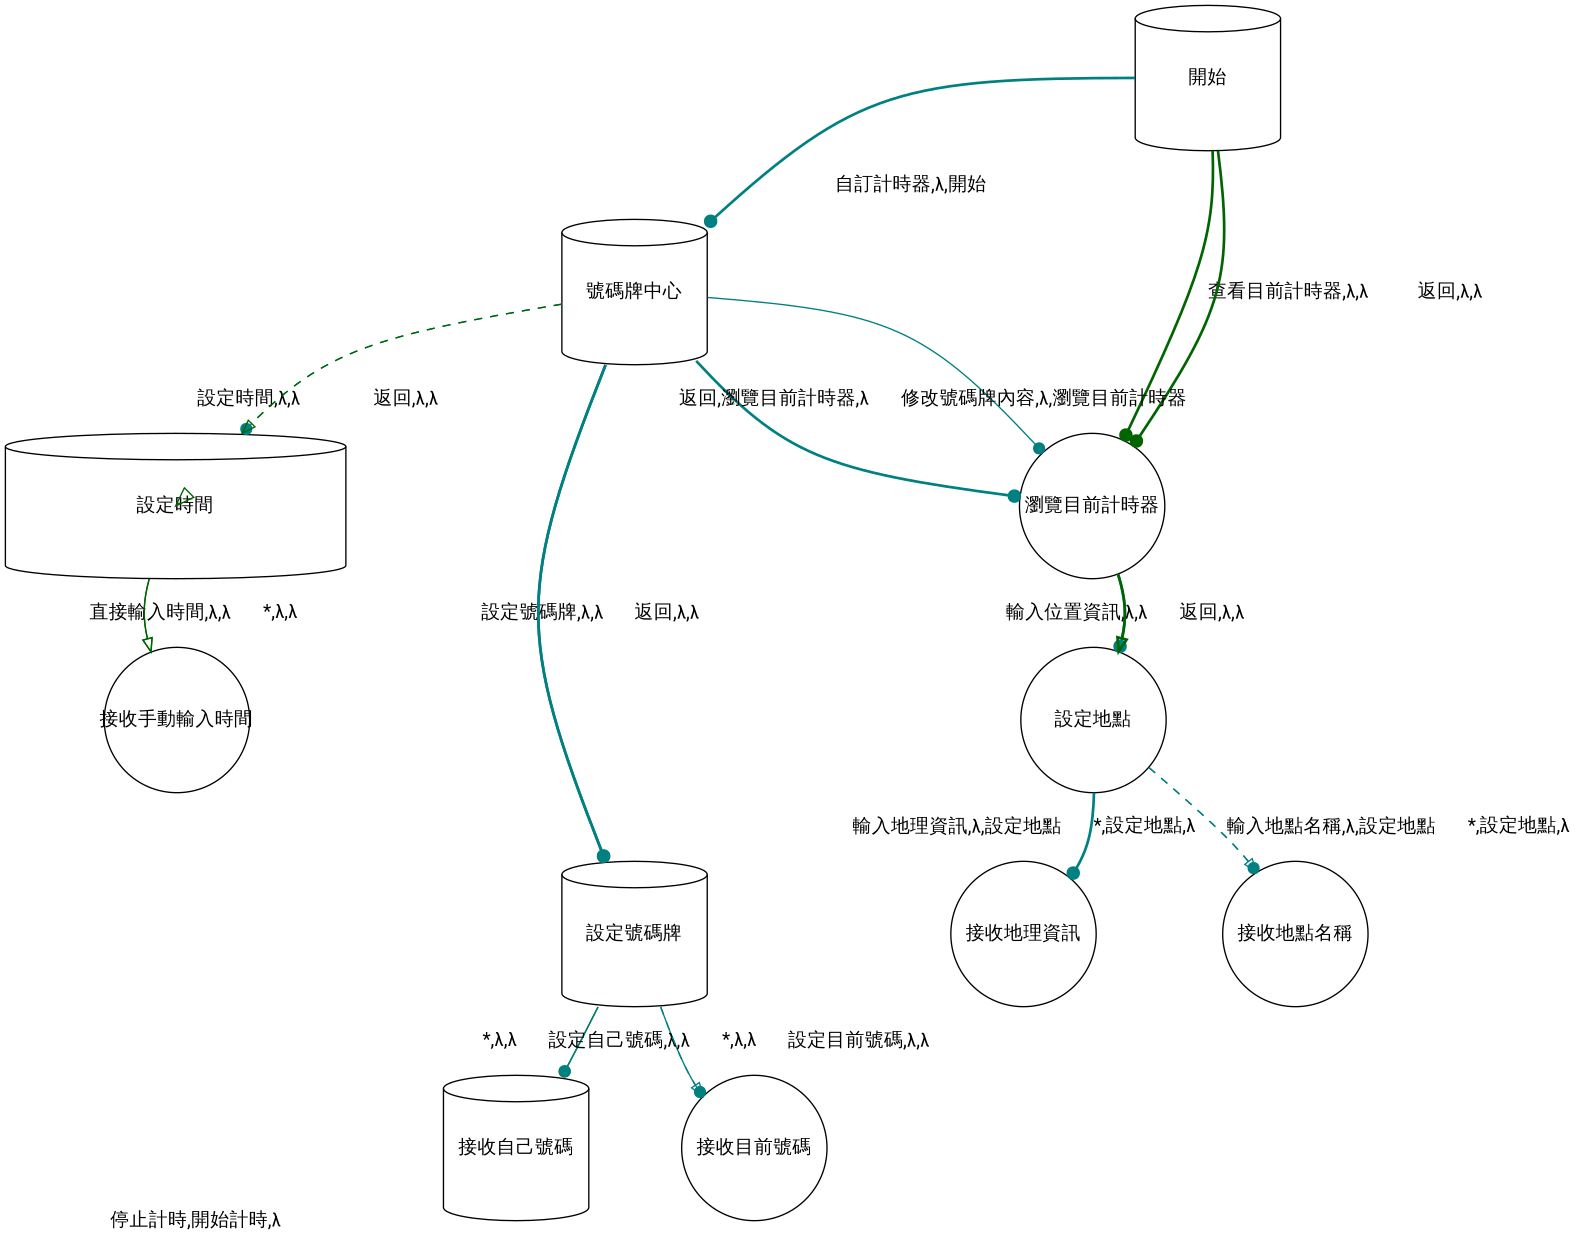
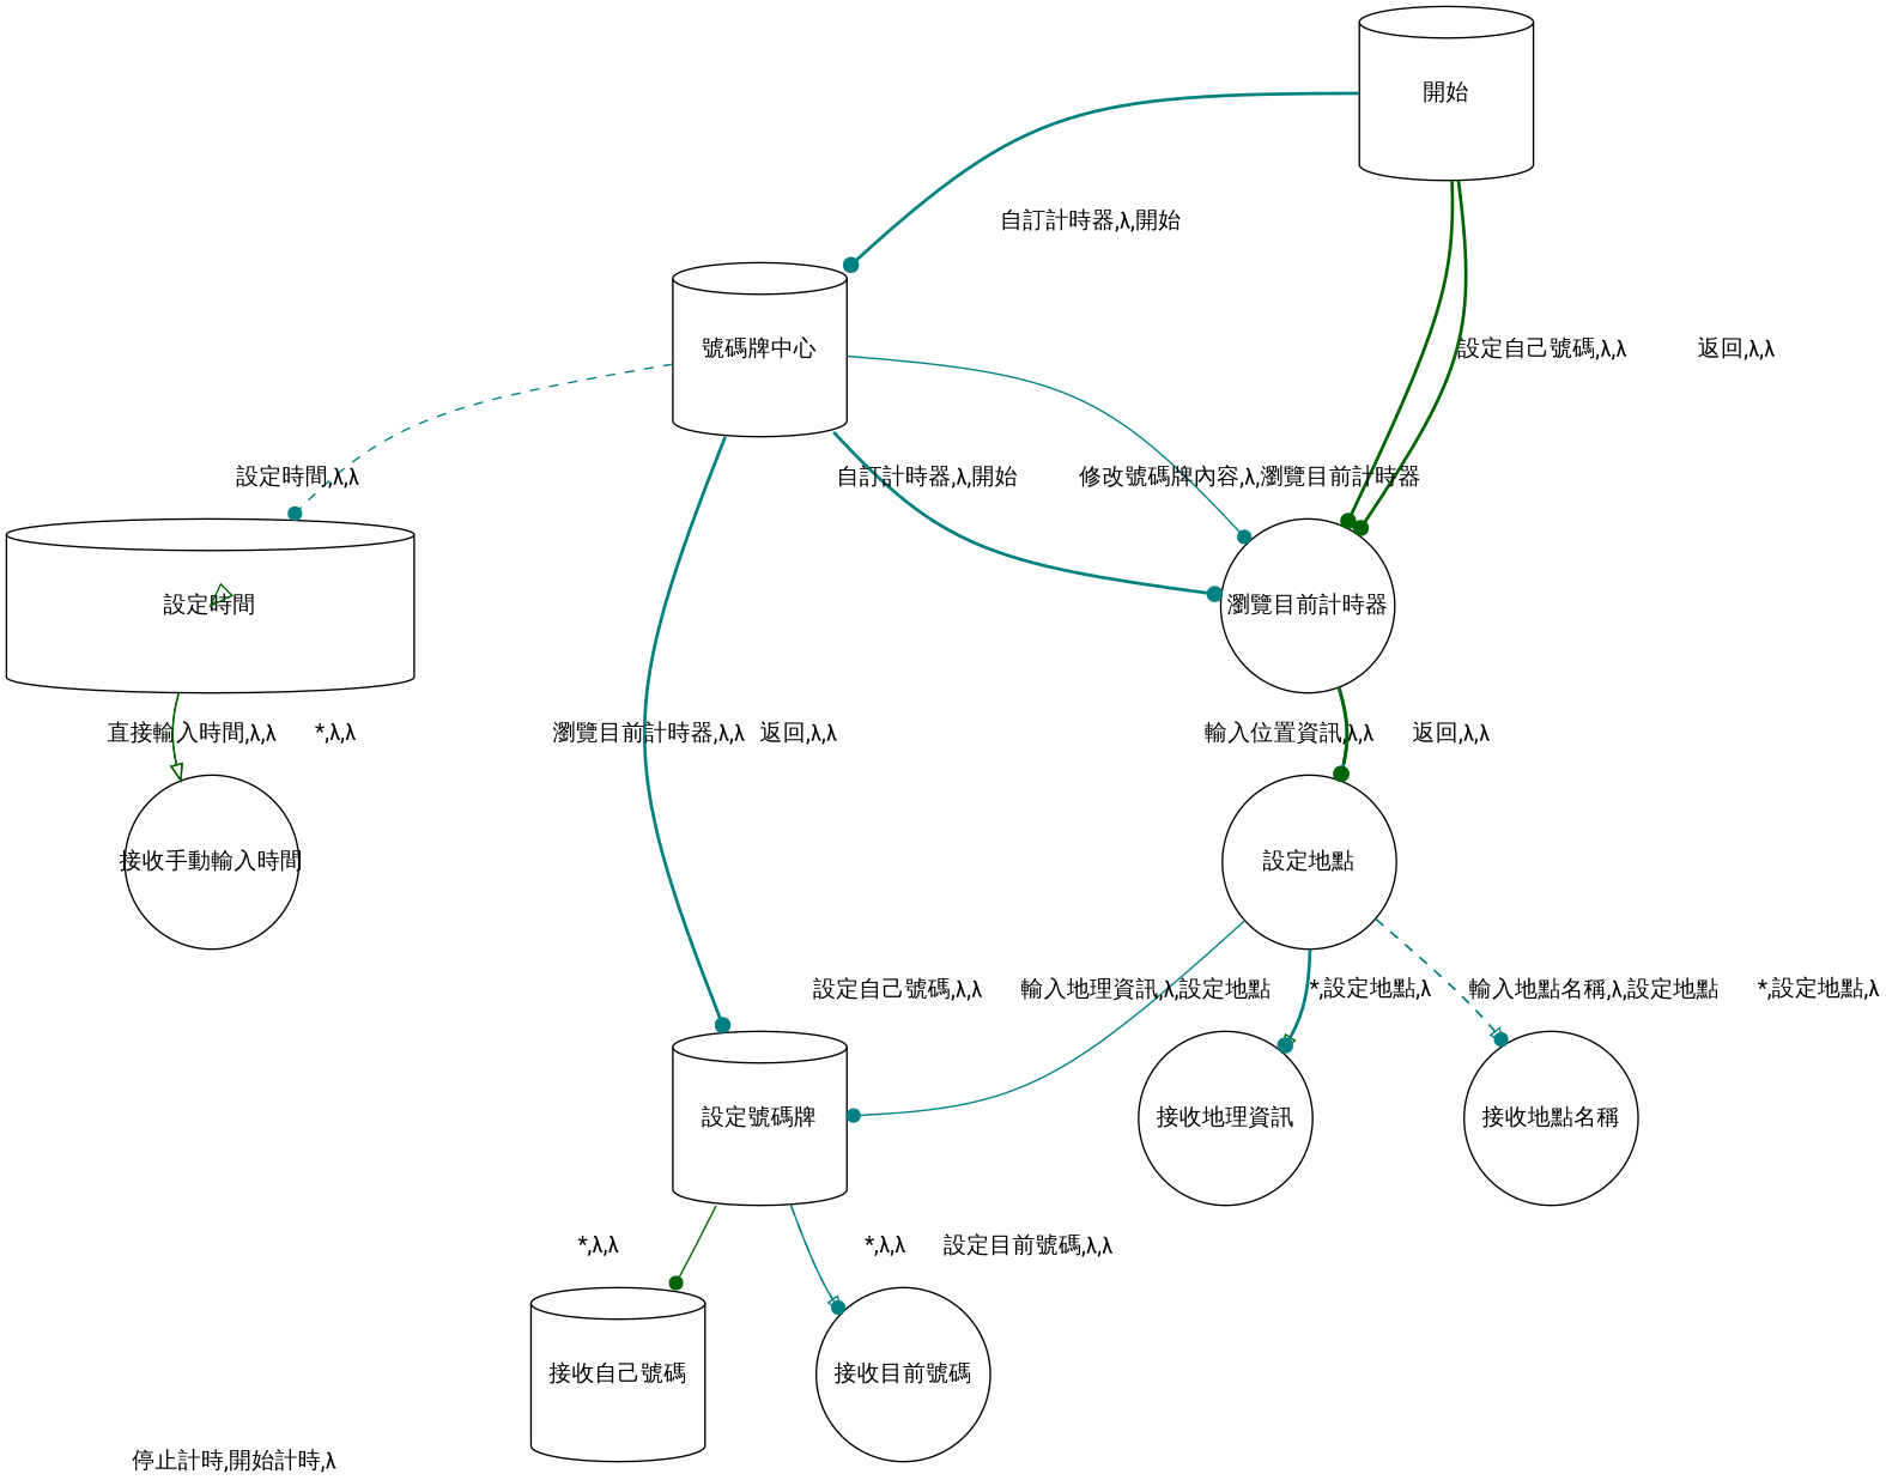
  strict digraph {
    fontname="Roboto Condensed"
    splines=curved
    node [fixedsize=True fontname="Roboto Condensed" shape=circle]
    edge [arrowhead=dot color=teal fontname="Roboto Condensed" style=bold]
    "開始" [height=1.5 shape=cylinder width=1.5]
    "號碼牌中心" [height=1.5 shape=cylinder width=1.5]
    "瀏覽目前計時器" [height=1.5 width=1.5]
    "設定時間" [height=1.5 shape=cylinder width=1.5]
    "設定號碼牌" [height=1.5 shape=cylinder width=1.5]
    "設定地點" [height=1.5 width=1.5]
    "接收手動輸入時間" [height=1.5 width=1.5]
    "接收自己號碼" [height=1.5 shape=cylinder width=1.5]
    "接收目前號碼" [height=1.5 width=1.5]
    "接收地點名稱" [height=1.5 width=1.5]
    "接收地理資訊" [height=1.5 width=1.5]
    "開始" -> "號碼牌中心" [label="自訂計時器,λ,開始"]
-   "開始" -> "瀏覽目前計時器" [color=darkgreen label="查看目前計時器,λ,λ"]
-   "號碼牌中心" -> "瀏覽目前計時器" [label="返回,瀏覽目前計時器,λ"]
+   "開始" -> "瀏覽目前計時器" [color=darkgreen label="設定自己號碼,λ,λ"]
+   "號碼牌中心" -> "瀏覽目前計時器" [label="自訂計時器,λ,開始"]
    "號碼牌中心" -> "設定時間" [label="設定時間,λ,λ" style=dashed]
-   "號碼牌中心" -> "設定號碼牌" [label="設定號碼牌,λ,λ"]
+   "號碼牌中心" -> "設定號碼牌" [label="瀏覽目前計時器,λ,λ"]
    "瀏覽目前計時器" -> "開始" [color=darkgreen label="返回,λ,λ"]
    "瀏覽目前計時器" -> "號碼牌中心" [label="修改號碼牌內容,λ,瀏覽目前計時器" style=solid]
    "瀏覽目前計時器" -> "設定地點" [label="輸入位置資訊,λ,λ"]
-   "設定時間" -> "號碼牌中心" [arrowhead=onormal color=darkgreen label="返回,λ,λ" style=dashed]
    "設定時間" -> "設定時間" [arrowhead=onormal color=darkgreen label="停止計時,開始計時,λ" style=solid]
    "設定時間" -> "接收手動輸入時間" [arrowhead=onormal color=darkgreen label="直接輸入時間,λ,λ" style=solid]
-   "設定號碼牌" -> "號碼牌中心" [label="返回,λ,λ"]
+   "設定號碼牌" -> "號碼牌中心" [label="返回,λ,λ" style=dashed]
    "設定號碼牌" -> "接收自己號碼" [color=darkgreen label="*,λ,λ" style=solid]
    "設定號碼牌" -> "接收目前號碼" [label="*,λ,λ" style=solid]
-   "設定地點" -> "瀏覽目前計時器" [arrowhead=onormal color=darkgreen label="返回,λ,λ"]
+   "設定地點" -> "瀏覽目前計時器" [color=darkgreen label="返回,λ,λ"]
    "設定地點" -> "接收地點名稱" [label="輸入地點名稱,λ,設定地點" style=dashed]
-   "設定地點" -> "接收地理資訊" [color=darkgreen label="輸入地理資訊,λ,設定地點" style=dashed]
+   "設定地點" -> "接收地理資訊" [arrowhead=onormal color=darkgreen label="輸入地理資訊,λ,設定地點" style=dashed]
    "接收手動輸入時間" -> "設定時間" [arrowhead=onormal color=darkgreen label="*,λ,λ" style=solid]
-   "接收自己號碼" -> "設定號碼牌" [label="設定自己號碼,λ,λ" style=solid]
+   "設定地點" -> "設定號碼牌" [label="設定自己號碼,λ,λ" style=solid]
    "接收目前號碼" -> "設定號碼牌" [arrowhead=onormal label="設定目前號碼,λ,λ" style=dashed]
    "接收地點名稱" -> "設定地點" [arrowhead=onormal label="*,設定地點,λ" style=dashed]
    "接收地理資訊" -> "設定地點" [label="*,設定地點,λ"]
  }
